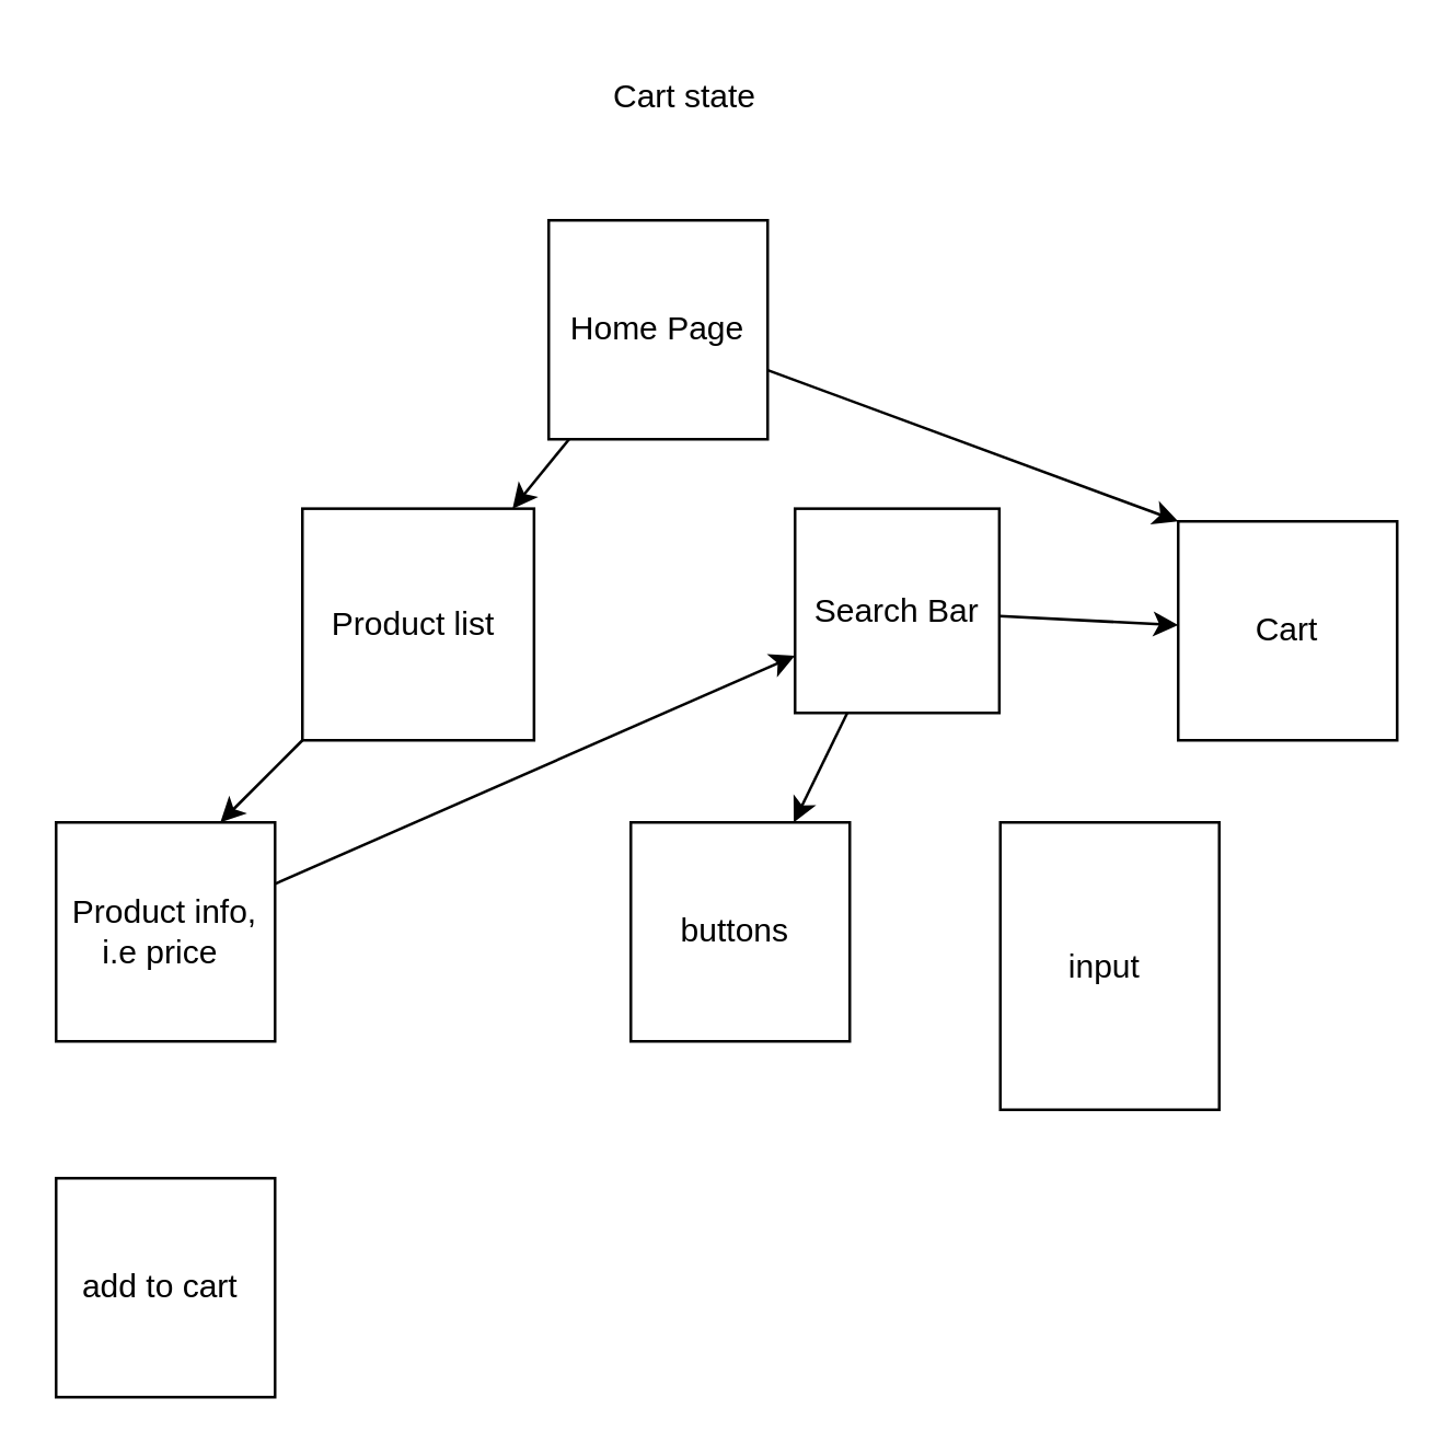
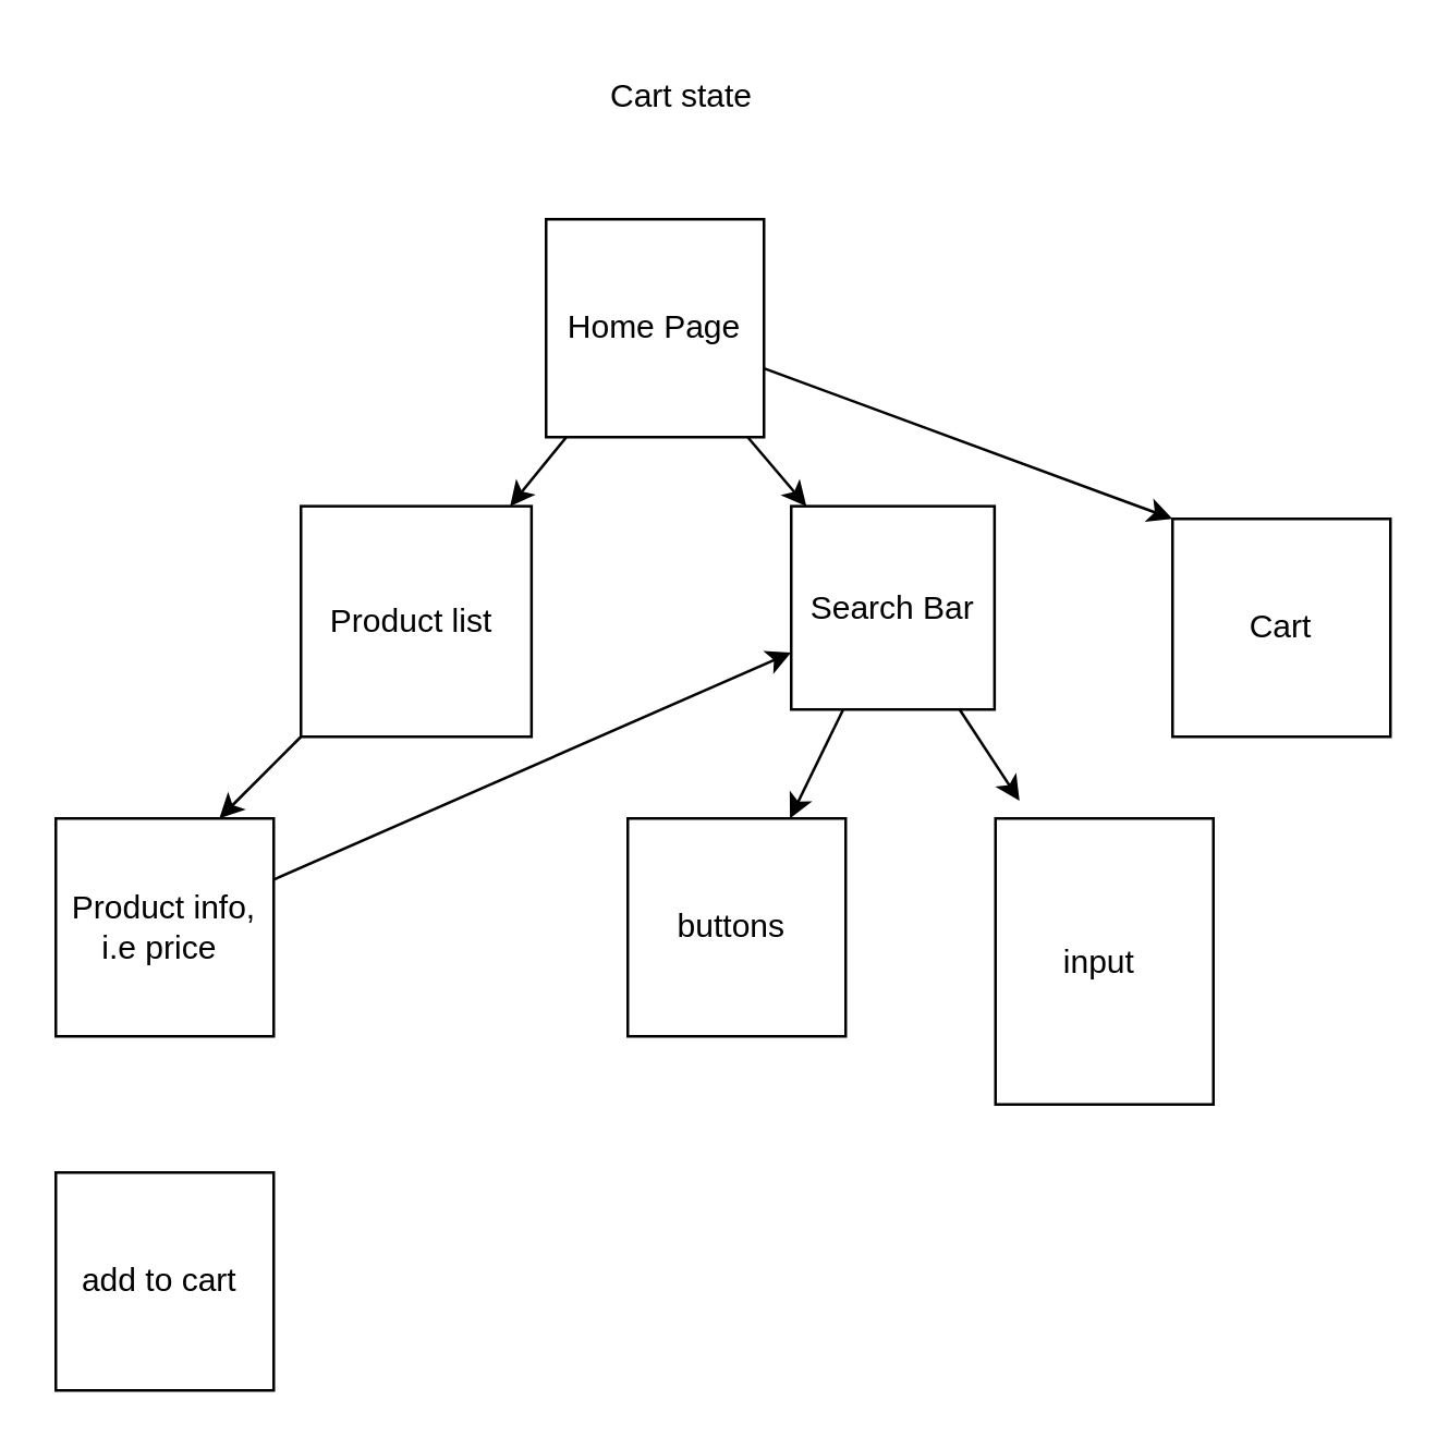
  <mxCell id="0" />
  <mxCell id="1" parent="0" />
  <mxCell id="2" value="" style="edgeStyle=none;html=1;" edge="1" parent="1" source="5" target="7"><mxGeometry relative="1" as="geometry"><mxPoint x="250" y="225.359" as="targetPoint" /></mxGeometry></mxCell>
+ <mxCell id="3" style="edgeStyle=none;html=1;" edge="1" parent="1" source="5" target="10"><mxGeometry relative="1" as="geometry"><mxPoint x="310" y="180" as="targetPoint" /></mxGeometry></mxCell>
  <mxCell id="4" style="edgeStyle=none;html=1;entryX=0;entryY=0;entryDx=0;entryDy=0;" edge="1" parent="1" source="5" target="14"><mxGeometry relative="1" as="geometry" /></mxCell>
  <mxCell id="5" value="Home Page" style="whiteSpace=wrap;html=1;aspect=fixed;" vertex="1" parent="1"><mxGeometry x="200" y="80" width="80" height="80" as="geometry" /></mxCell>
  <mxCell id="6" style="edgeStyle=none;html=1;" edge="1" parent="1" source="7"><mxGeometry relative="1" as="geometry"><mxPoint x="80" y="300" as="targetPoint" /></mxGeometry></mxCell>
  <mxCell id="7" value="Product list&amp;nbsp;" style="whiteSpace=wrap;html=1;aspect=fixed;" vertex="1" parent="1"><mxGeometry x="110" y="185.36" width="84.64" height="84.64" as="geometry" /></mxCell>
  <mxCell id="8" value="" style="edgeStyle=none;html=1;" edge="1" parent="1" source="10" target="11"><mxGeometry relative="1" as="geometry" /></mxCell>
- <mxCell id="9" style="edgeStyle=none;html=1;" edge="1" parent="1" source="10" target="14"><mxGeometry relative="1" as="geometry" /></mxCell>
+ <mxCell id="9" style="edgeStyle=none;html=1;entryX=0.11;entryY=-0.062;entryDx=0;entryDy=0;entryPerimeter=0;" edge="1" parent="1" source="10" target="15"><mxGeometry relative="1" as="geometry" /></mxCell>
  <mxCell id="10" value="Search Bar" style="whiteSpace=wrap;html=1;aspect=fixed;" vertex="1" parent="1"><mxGeometry x="290" y="185.36" width="74.64" height="74.64" as="geometry" /></mxCell>
  <mxCell id="11" value="buttons&amp;nbsp;" style="whiteSpace=wrap;html=1;aspect=fixed;" vertex="1" parent="1"><mxGeometry x="230" y="300" width="80" height="80" as="geometry" /></mxCell>
  <mxCell id="12" style="edgeStyle=none;html=1;" edge="1" parent="1" source="13" target="10"><mxGeometry relative="1" as="geometry" /></mxCell>
  <mxCell id="13" value="Product info, i.e price&amp;nbsp;" style="whiteSpace=wrap;html=1;aspect=fixed;" vertex="1" parent="1"><mxGeometry x="20" y="300" width="80" height="80" as="geometry" /></mxCell>
  <mxCell id="14" value="Cart" style="whiteSpace=wrap;html=1;aspect=fixed;" vertex="1" parent="1"><mxGeometry x="430" y="190" width="80" height="80" as="geometry" /></mxCell>
  <mxCell id="15" value="input&amp;nbsp;" style="whiteSpace=wrap;html=1;aspect=fixed;" vertex="1" parent="1"><mxGeometry x="365" y="300" width="80" height="105" as="geometry" /></mxCell>
  <mxCell id="16" value="add to cart&amp;nbsp;" style="whiteSpace=wrap;html=1;aspect=fixed;" vertex="1" parent="1"><mxGeometry x="20" y="430" width="80" height="80" as="geometry" /></mxCell>
  <mxCell id="17" value="Cart state" style="text;html=1;strokeColor=none;fillColor=none;align=center;verticalAlign=middle;whiteSpace=wrap;rounded=0;" vertex="1" parent="1"><mxGeometry x="220" y="20" width="60" height="30" as="geometry" /></mxCell>
